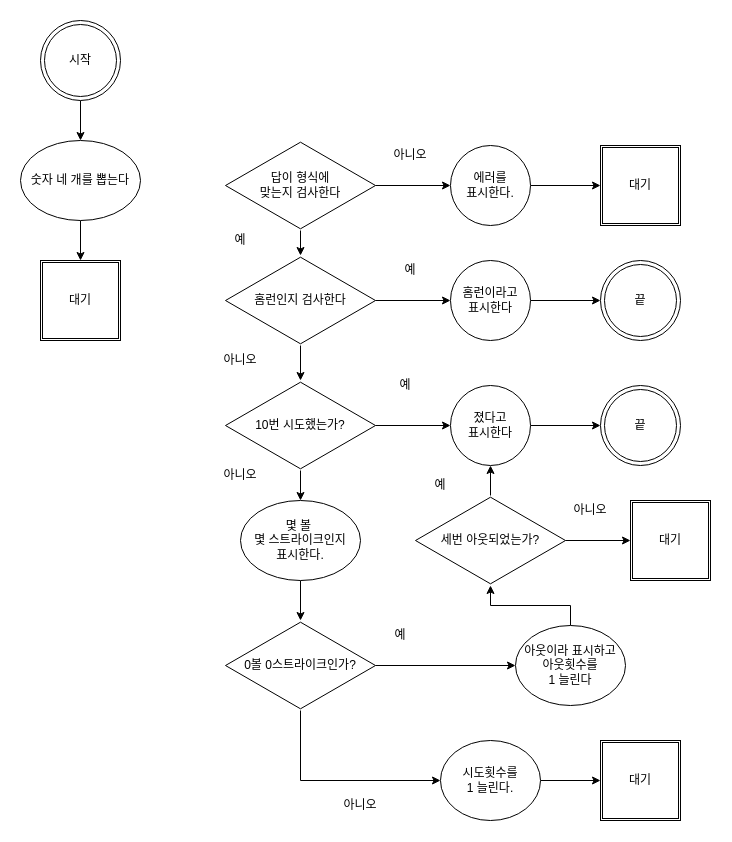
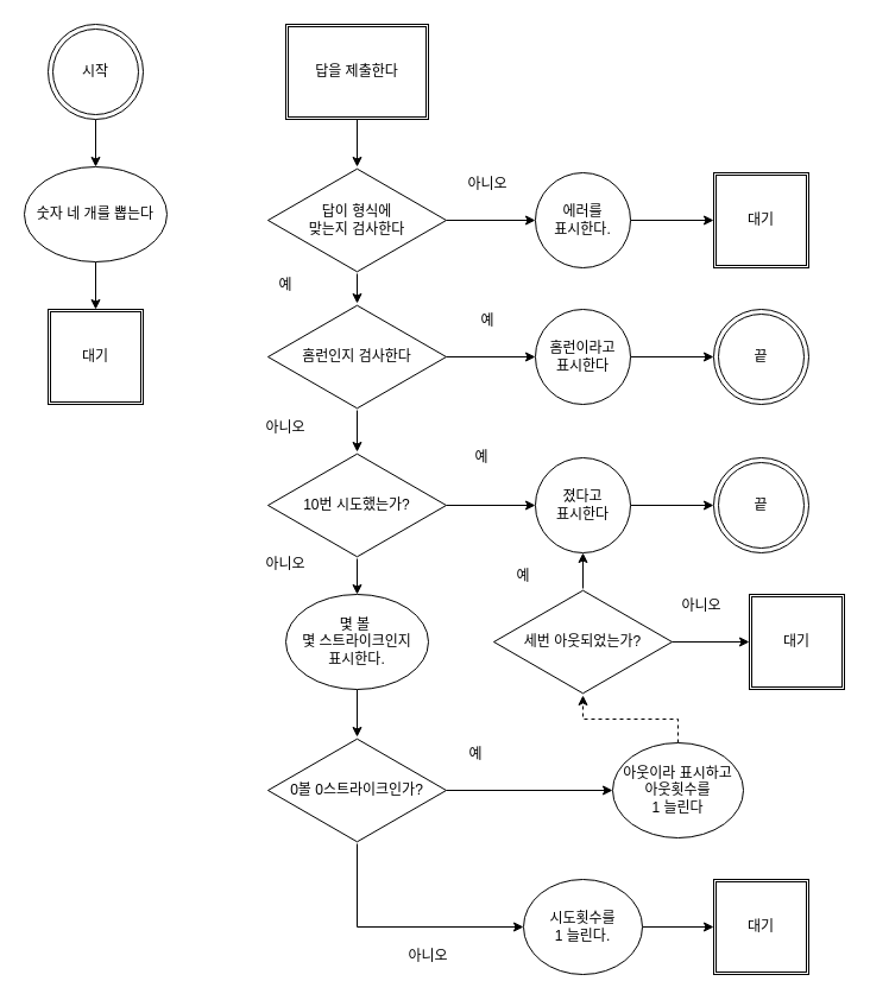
  <mxCell id="0" />
  <mxCell id="1" parent="0" />
  <mxCell id="2" value="" style="edgeStyle=orthogonalEdgeStyle;rounded=0;orthogonalLoop=1;jettySize=auto;html=1;" parent="1" source="3" target="6" edge="1"><mxGeometry relative="1" as="geometry" /></mxCell>
  <mxCell id="3" value="시작" style="ellipse;shape=doubleEllipse;whiteSpace=wrap;html=1;aspect=fixed;" parent="1" vertex="1"><mxGeometry x="40" y="20" width="80" height="80" as="geometry" /></mxCell>
  <mxCell id="4" value="끝" style="ellipse;shape=doubleEllipse;whiteSpace=wrap;html=1;aspect=fixed;" parent="1" vertex="1"><mxGeometry x="600" y="385" width="80" height="80" as="geometry" /></mxCell>
  <mxCell id="5" value="" style="edgeStyle=orthogonalEdgeStyle;rounded=0;orthogonalLoop=1;jettySize=auto;html=1;" parent="1" source="6" target="7" edge="1"><mxGeometry relative="1" as="geometry" /></mxCell>
  <mxCell id="6" value="숫자 네 개를 뽑는다" style="ellipse;whiteSpace=wrap;html=1;" parent="1" vertex="1"><mxGeometry x="20" y="140" width="120" height="80" as="geometry" /></mxCell>
  <mxCell id="7" value="대기" style="shape=ext;double=1;whiteSpace=wrap;html=1;aspect=fixed;" parent="1" vertex="1"><mxGeometry x="40" y="260" width="80" height="80" as="geometry" /></mxCell>
+ <mxCell id="8" value="" style="edgeStyle=orthogonalEdgeStyle;rounded=0;orthogonalLoop=1;jettySize=auto;html=1;" parent="1" source="9" target="12" edge="1"><mxGeometry relative="1" as="geometry" /></mxCell>
+ <mxCell id="9" value="답을 제출한다" style="shape=ext;double=1;rounded=0;whiteSpace=wrap;html=1;" parent="1" vertex="1"><mxGeometry x="240" y="20" width="120" height="80" as="geometry" /></mxCell>
  <mxCell id="10" value="" style="edgeStyle=orthogonalEdgeStyle;rounded=0;orthogonalLoop=1;jettySize=auto;html=1;" parent="1" source="12" target="15" edge="1"><mxGeometry relative="1" as="geometry" /></mxCell>
  <mxCell id="11" value="" style="edgeStyle=orthogonalEdgeStyle;rounded=0;orthogonalLoop=1;jettySize=auto;html=1;" parent="1" source="12" target="22" edge="1"><mxGeometry relative="1" as="geometry" /></mxCell>
  <mxCell id="12" value="답이 형식에 &lt;br&gt;맞는지 검사한다" style="html=1;whiteSpace=wrap;aspect=fixed;shape=isoRectangle;" parent="1" vertex="1"><mxGeometry x="225" y="140" width="150" height="90" as="geometry" /></mxCell>
  <mxCell id="13" value="" style="edgeStyle=orthogonalEdgeStyle;rounded=0;orthogonalLoop=1;jettySize=auto;html=1;" parent="1" source="15" target="18" edge="1"><mxGeometry relative="1" as="geometry" /></mxCell>
  <mxCell id="14" value="" style="edgeStyle=orthogonalEdgeStyle;rounded=0;orthogonalLoop=1;jettySize=auto;html=1;" parent="1" source="15" target="26" edge="1"><mxGeometry relative="1" as="geometry" /></mxCell>
  <mxCell id="15" value="홈런인지 검사한다" style="html=1;whiteSpace=wrap;aspect=fixed;shape=isoRectangle;" parent="1" vertex="1"><mxGeometry x="225" y="255" width="150" height="90" as="geometry" /></mxCell>
  <mxCell id="16" value="" style="edgeStyle=orthogonalEdgeStyle;rounded=0;orthogonalLoop=1;jettySize=auto;html=1;" parent="1" source="18" target="20" edge="1"><mxGeometry relative="1" as="geometry" /></mxCell>
  <mxCell id="17" value="" style="edgeStyle=orthogonalEdgeStyle;rounded=0;orthogonalLoop=1;jettySize=auto;html=1;" parent="1" source="18" target="24" edge="1"><mxGeometry relative="1" as="geometry" /></mxCell>
  <mxCell id="18" value="10번 시도했는가?" style="html=1;whiteSpace=wrap;aspect=fixed;shape=isoRectangle;" parent="1" vertex="1"><mxGeometry x="225" y="380" width="150" height="90" as="geometry" /></mxCell>
  <mxCell id="19" value="" style="edgeStyle=orthogonalEdgeStyle;rounded=0;orthogonalLoop=1;jettySize=auto;html=1;" edge="1" parent="1" source="20" target="40"><mxGeometry relative="1" as="geometry" /></mxCell>
  <mxCell id="20" value="몇 볼&amp;nbsp;&lt;br&gt;몇 스트라이크인지&lt;br&gt;표시한다." style="ellipse;whiteSpace=wrap;html=1;" parent="1" vertex="1"><mxGeometry x="240" y="500" width="120" height="80" as="geometry" /></mxCell>
  <mxCell id="21" value="" style="edgeStyle=orthogonalEdgeStyle;rounded=0;orthogonalLoop=1;jettySize=auto;html=1;" parent="1" source="22" target="31" edge="1"><mxGeometry relative="1" as="geometry" /></mxCell>
  <mxCell id="22" value="에러를&lt;br&gt;표시한다." style="ellipse;whiteSpace=wrap;html=1;aspect=fixed;" parent="1" vertex="1"><mxGeometry x="450" y="145" width="80" height="80" as="geometry" /></mxCell>
  <mxCell id="23" value="" style="edgeStyle=orthogonalEdgeStyle;rounded=0;orthogonalLoop=1;jettySize=auto;html=1;" parent="1" source="24" target="4" edge="1"><mxGeometry relative="1" as="geometry" /></mxCell>
  <mxCell id="24" value="졌다고&lt;br&gt;표시한다" style="ellipse;whiteSpace=wrap;html=1;aspect=fixed;" parent="1" vertex="1"><mxGeometry x="450" y="385" width="80" height="80" as="geometry" /></mxCell>
  <mxCell id="25" value="" style="edgeStyle=orthogonalEdgeStyle;rounded=0;orthogonalLoop=1;jettySize=auto;html=1;" parent="1" source="26" target="29" edge="1"><mxGeometry relative="1" as="geometry" /></mxCell>
  <mxCell id="26" value="홈런이라고&lt;br&gt;표시한다" style="ellipse;whiteSpace=wrap;html=1;aspect=fixed;" parent="1" vertex="1"><mxGeometry x="450" y="260" width="80" height="80" as="geometry" /></mxCell>
  <mxCell id="27" value="" style="edgeStyle=orthogonalEdgeStyle;rounded=0;orthogonalLoop=1;jettySize=auto;html=1;" edge="1" parent="1" source="28" target="30"><mxGeometry relative="1" as="geometry" /></mxCell>
  <mxCell id="28" value="시도횟수를&lt;br&gt;1 늘린다." style="ellipse;whiteSpace=wrap;html=1;" parent="1" vertex="1"><mxGeometry x="440" y="740" width="100" height="80" as="geometry" /></mxCell>
  <mxCell id="29" value="끝" style="ellipse;shape=doubleEllipse;whiteSpace=wrap;html=1;aspect=fixed;" parent="1" vertex="1"><mxGeometry x="600" y="260" width="80" height="80" as="geometry" /></mxCell>
  <mxCell id="30" value="대기" style="shape=ext;double=1;whiteSpace=wrap;html=1;aspect=fixed;" parent="1" vertex="1"><mxGeometry x="600" y="740" width="80" height="80" as="geometry" /></mxCell>
  <mxCell id="31" value="대기" style="shape=ext;double=1;whiteSpace=wrap;html=1;aspect=fixed;" parent="1" vertex="1"><mxGeometry x="600" y="145" width="80" height="80" as="geometry" /></mxCell>
  <mxCell id="32" value="예" style="text;html=1;strokeColor=none;fillColor=none;align=center;verticalAlign=middle;whiteSpace=wrap;rounded=0;" parent="1" vertex="1"><mxGeometry x="210" y="225" width="60" height="30" as="geometry" /></mxCell>
  <mxCell id="33" value="예" style="text;html=1;strokeColor=none;fillColor=none;align=center;verticalAlign=middle;whiteSpace=wrap;rounded=0;" parent="1" vertex="1"><mxGeometry x="380" y="255" width="60" height="30" as="geometry" /></mxCell>
  <mxCell id="34" value="예" style="text;html=1;strokeColor=none;fillColor=none;align=center;verticalAlign=middle;whiteSpace=wrap;rounded=0;" parent="1" vertex="1"><mxGeometry x="375" y="370" width="60" height="30" as="geometry" /></mxCell>
  <mxCell id="35" value="아니오" style="text;html=1;strokeColor=none;fillColor=none;align=center;verticalAlign=middle;whiteSpace=wrap;rounded=0;" parent="1" vertex="1"><mxGeometry x="210" y="345" width="60" height="30" as="geometry" /></mxCell>
  <mxCell id="36" value="아니오" style="text;html=1;strokeColor=none;fillColor=none;align=center;verticalAlign=middle;whiteSpace=wrap;rounded=0;" parent="1" vertex="1"><mxGeometry x="210" y="460" width="60" height="30" as="geometry" /></mxCell>
  <mxCell id="37" value="아니오" style="text;html=1;strokeColor=none;fillColor=none;align=center;verticalAlign=middle;whiteSpace=wrap;rounded=0;" parent="1" vertex="1"><mxGeometry x="380" y="140" width="60" height="30" as="geometry" /></mxCell>
  <mxCell id="38" style="edgeStyle=orthogonalEdgeStyle;rounded=0;orthogonalLoop=1;jettySize=auto;html=1;entryX=0;entryY=0.5;entryDx=0;entryDy=0;exitX=0.5;exitY=1;exitDx=0;exitDy=0;exitPerimeter=0;" edge="1" parent="1" source="40" target="28"><mxGeometry relative="1" as="geometry" /></mxCell>
  <mxCell id="39" value="" style="edgeStyle=orthogonalEdgeStyle;rounded=0;orthogonalLoop=1;jettySize=auto;html=1;" edge="1" parent="1" source="40" target="43"><mxGeometry relative="1" as="geometry" /></mxCell>
  <mxCell id="40" value="0볼 0스트라이크인가?" style="html=1;whiteSpace=wrap;aspect=fixed;shape=isoRectangle;" vertex="1" parent="1"><mxGeometry x="225" y="620" width="150" height="90" as="geometry" /></mxCell>
  <mxCell id="41" value="아니오" style="text;html=1;strokeColor=none;fillColor=none;align=center;verticalAlign=middle;whiteSpace=wrap;rounded=0;" vertex="1" parent="1"><mxGeometry x="330" y="790" width="60" height="30" as="geometry" /></mxCell>
- <mxCell id="42" value="" style="edgeStyle=orthogonalEdgeStyle;rounded=0;orthogonalLoop=1;jettySize=auto;html=1;" edge="1" parent="1" source="43" target="46"><mxGeometry relative="1" as="geometry" /></mxCell>
+ <mxCell id="42" value="" style="edgeStyle=orthogonalEdgeStyle;rounded=0;orthogonalLoop=1;jettySize=auto;html=1;dashed=1;" edge="1" parent="1" source="43" target="46"><mxGeometry relative="1" as="geometry" /></mxCell>
  <mxCell id="43" value="아웃이라 표시하고&lt;br&gt;아웃횟수를&lt;br&gt;1 늘린다" style="ellipse;whiteSpace=wrap;html=1;" vertex="1" parent="1"><mxGeometry x="515" y="625" width="110" height="80" as="geometry" /></mxCell>
  <mxCell id="44" value="" style="edgeStyle=orthogonalEdgeStyle;rounded=0;orthogonalLoop=1;jettySize=auto;html=1;" edge="1" parent="1" source="46" target="24"><mxGeometry relative="1" as="geometry" /></mxCell>
  <mxCell id="45" value="" style="edgeStyle=orthogonalEdgeStyle;rounded=0;orthogonalLoop=1;jettySize=auto;html=1;" edge="1" parent="1" source="46" target="47"><mxGeometry relative="1" as="geometry" /></mxCell>
  <mxCell id="46" value="세번 아웃되었는가?" style="html=1;whiteSpace=wrap;aspect=fixed;shape=isoRectangle;" vertex="1" parent="1"><mxGeometry x="415" y="495" width="150" height="90" as="geometry" /></mxCell>
  <mxCell id="47" value="대기" style="shape=ext;double=1;whiteSpace=wrap;html=1;aspect=fixed;" vertex="1" parent="1"><mxGeometry x="630" y="500" width="80" height="80" as="geometry" /></mxCell>
  <mxCell id="48" value="예" style="text;html=1;strokeColor=none;fillColor=none;align=center;verticalAlign=middle;whiteSpace=wrap;rounded=0;" vertex="1" parent="1"><mxGeometry x="370" y="620" width="60" height="30" as="geometry" /></mxCell>
  <mxCell id="49" value="예" style="text;html=1;strokeColor=none;fillColor=none;align=center;verticalAlign=middle;whiteSpace=wrap;rounded=0;" vertex="1" parent="1"><mxGeometry x="410" y="470" width="60" height="30" as="geometry" /></mxCell>
  <mxCell id="50" value="아니오" style="text;html=1;strokeColor=none;fillColor=none;align=center;verticalAlign=middle;whiteSpace=wrap;rounded=0;" vertex="1" parent="1"><mxGeometry x="560" y="495" width="60" height="30" as="geometry" /></mxCell>
